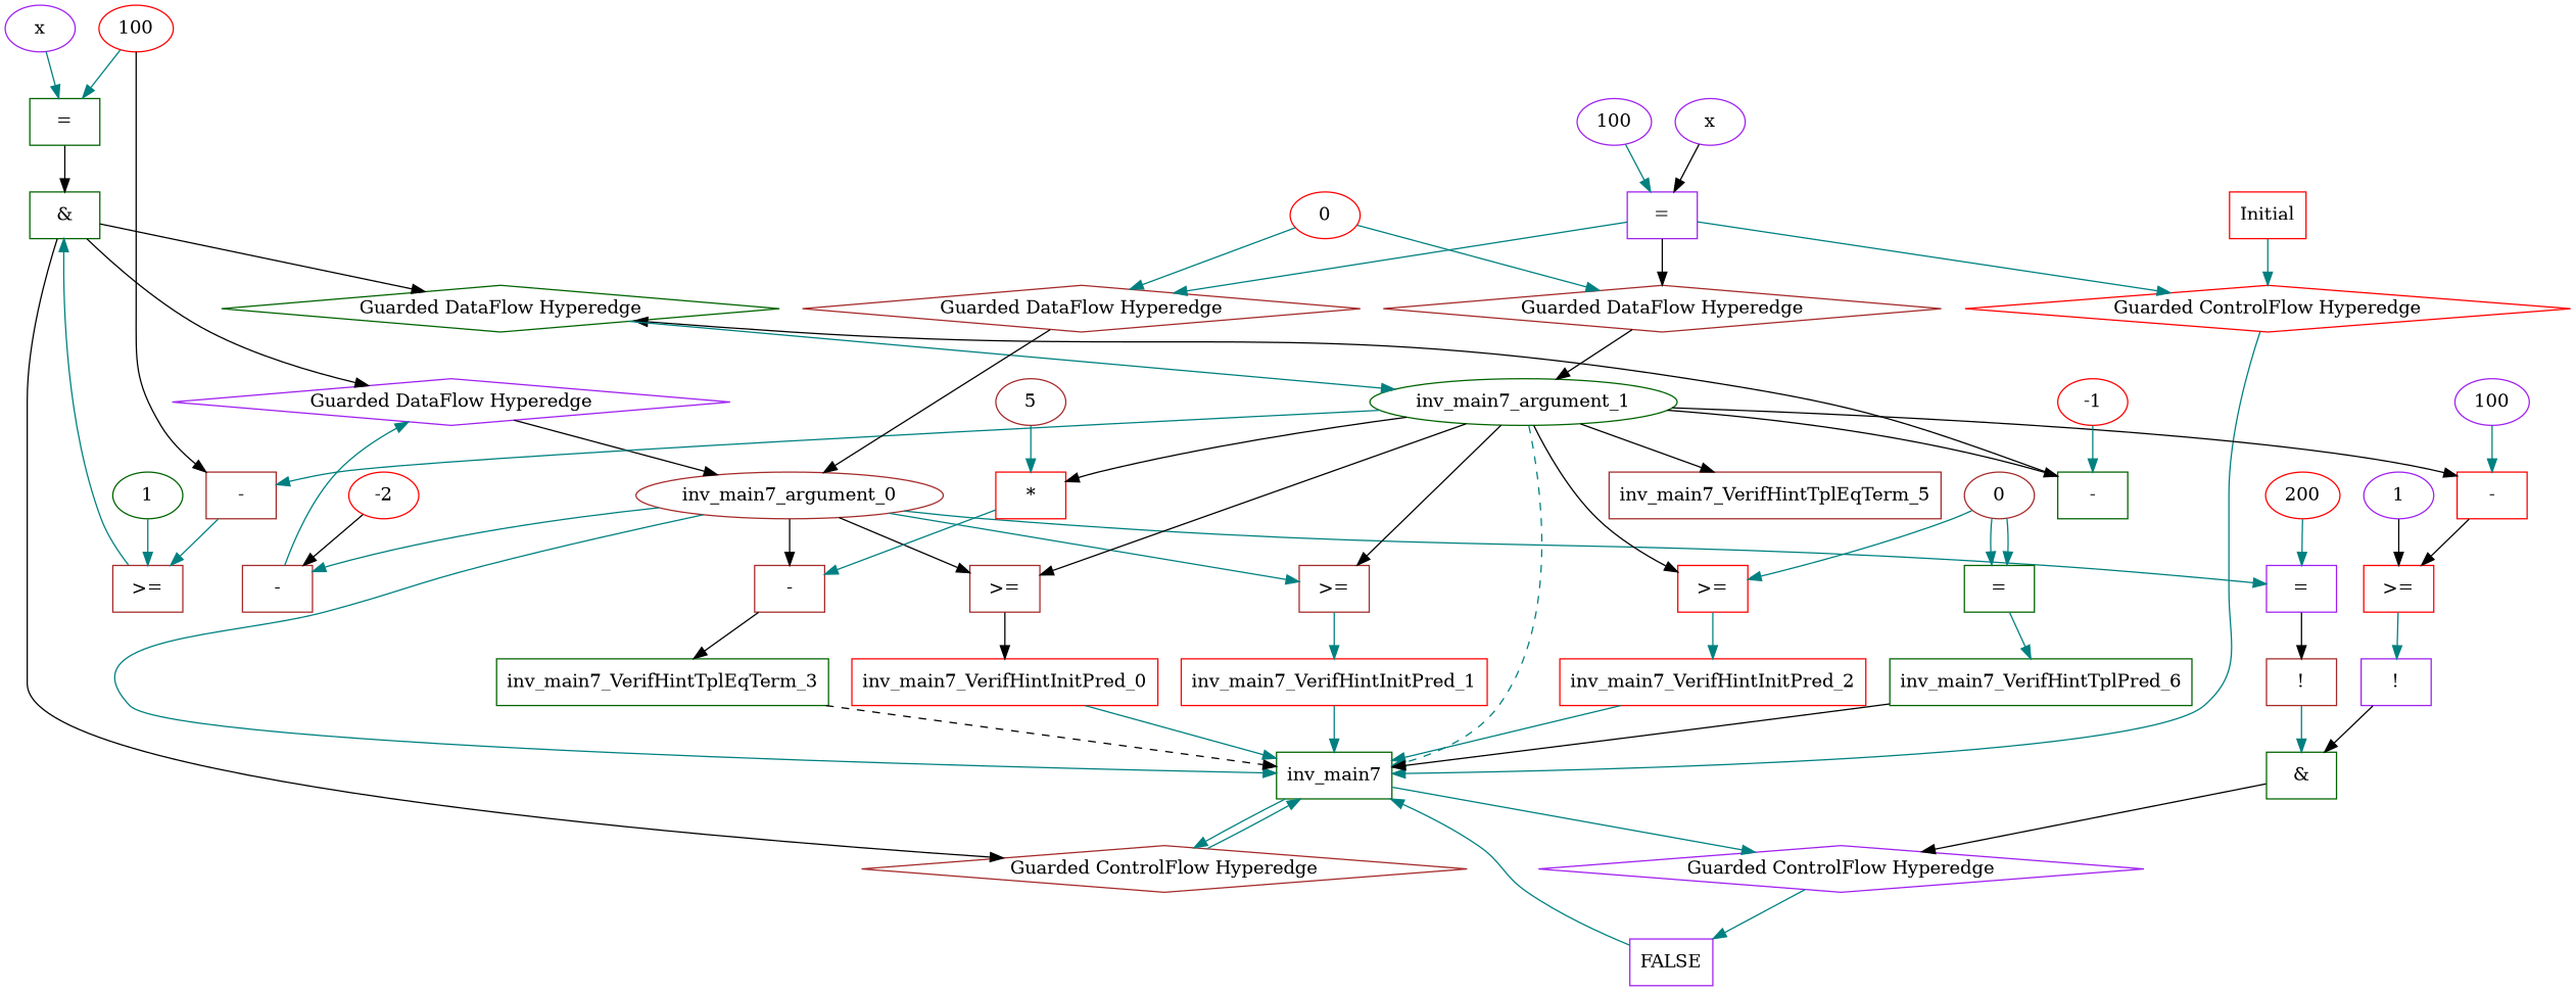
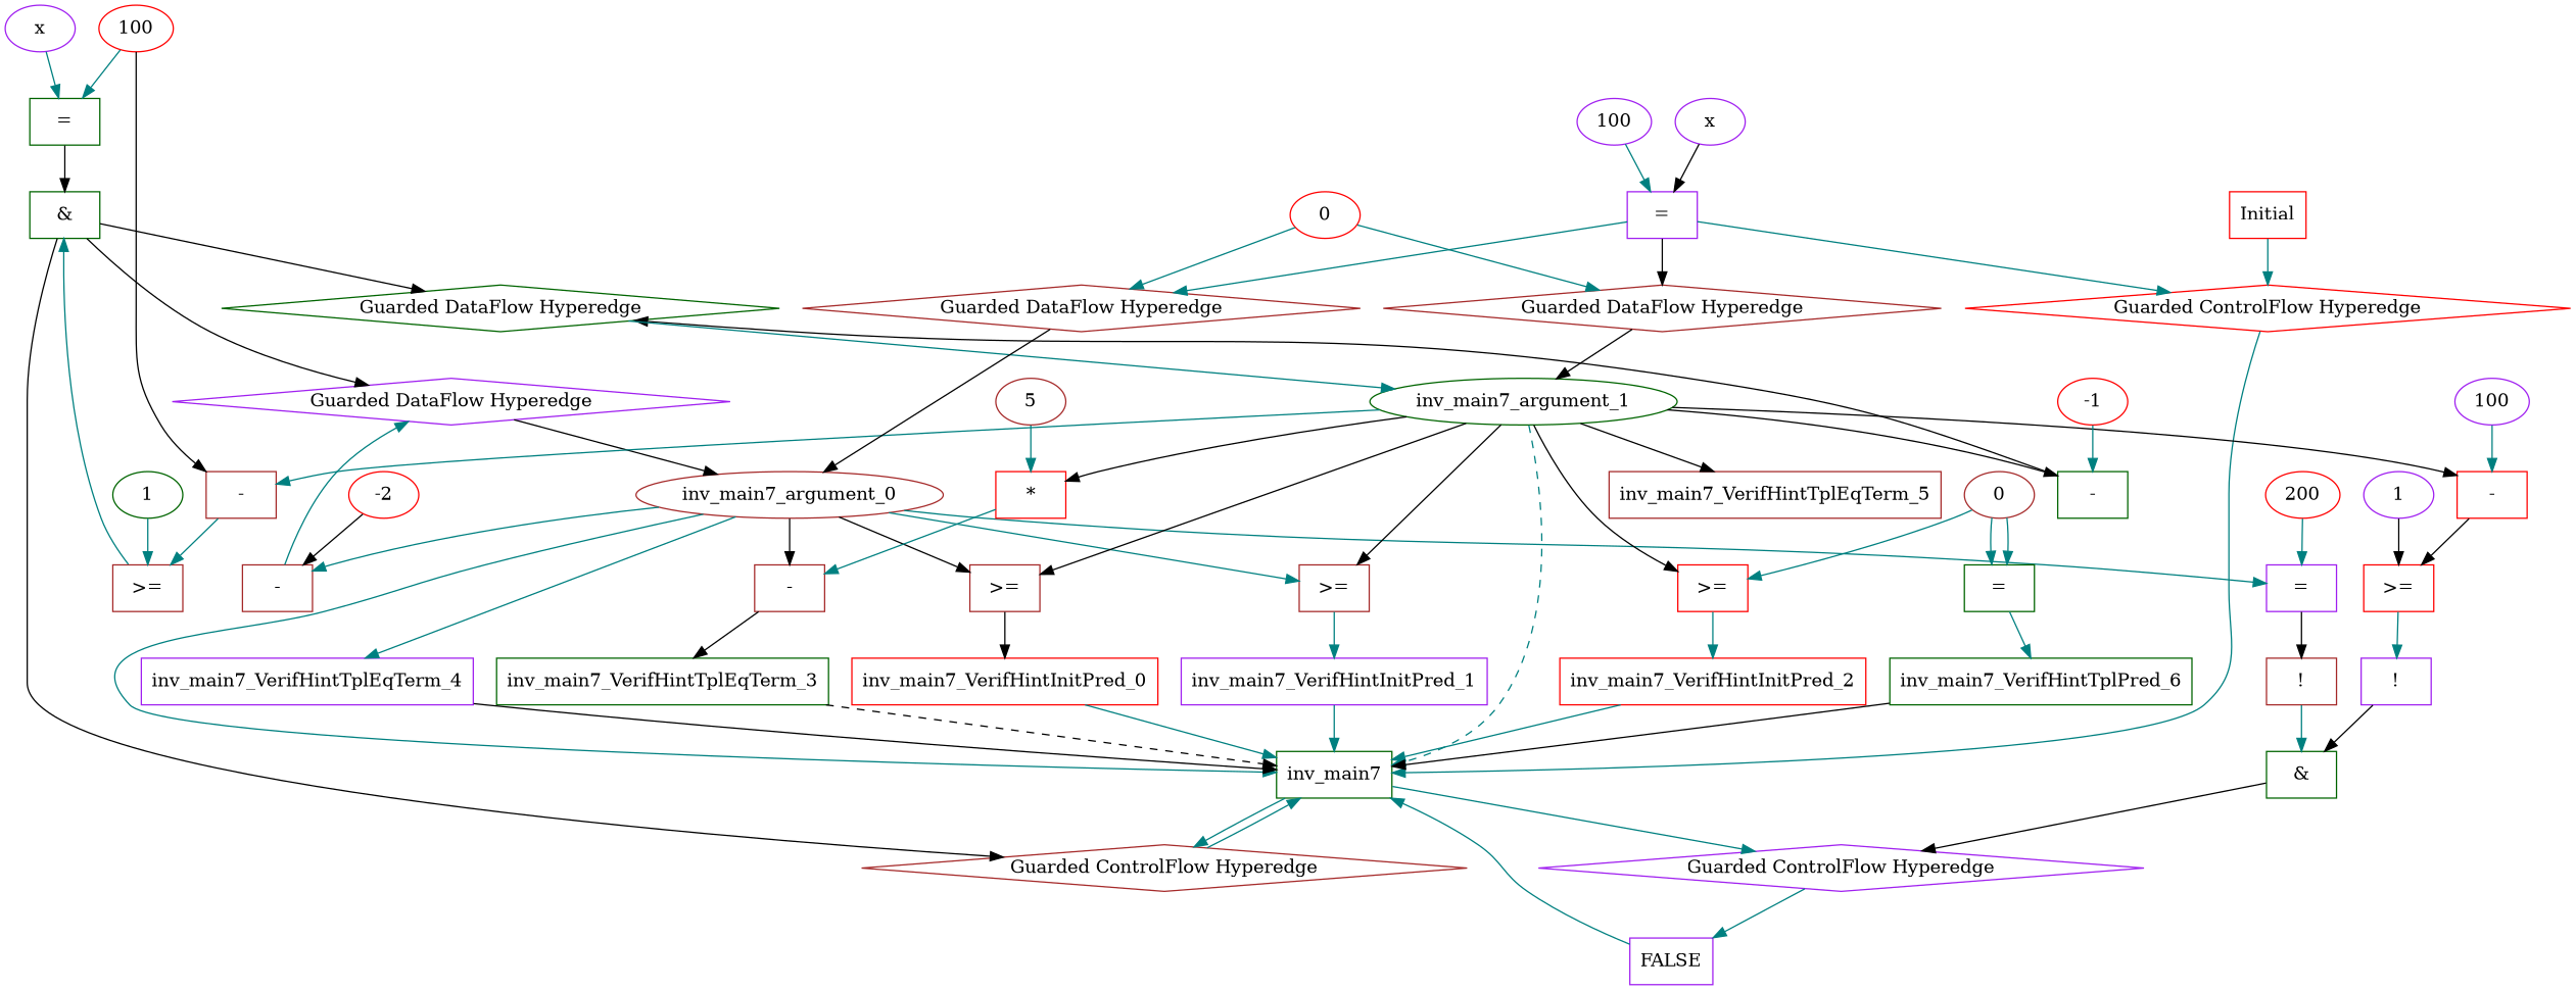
  digraph {
    node [color=brown shape=rect]
    edge [color=teal]
    n1 [color=darkgreen label=inv_main7]
    n2 [label="Guarded ControlFlow Hyperedge" shape=diamond]
    n3 [color=purple label="Guarded ControlFlow Hyperedge" shape=diamond]
    n4 [color=purple label=FALSE]
    n5 [color=red label=Initial]
    n6 [color=red label="Guarded ControlFlow Hyperedge" shape=diamond]
    n7 [label=inv_main7_argument_0 shape=oval]
    n8 [label="-"]
    n9 [color=purple label="="]
    n10 [label=">="]
    n11 [label=">="]
    n12 [label="-"]
+   n13 [color=purple label=inv_main7_VerifHintTplEqTerm_4]
    n14 [color=purple label="Guarded DataFlow Hyperedge" shape=diamond]
    n15 [label="!"]
    n16 [color=red label=inv_main7_VerifHintInitPred_0]
-   n17 [color=red label=inv_main7_VerifHintInitPred_1]
+   n17 [color=purple label=inv_main7_VerifHintInitPred_1]
    n18 [color=darkgreen label=inv_main7_VerifHintTplEqTerm_3]
    n19 [color=darkgreen label=inv_main7_argument_1 shape=oval]
    n20 [label="-"]
    n21 [color=darkgreen label="-"]
    n22 [color=red label="-"]
    n23 [color=red label=">="]
    n24 [color=red label="*"]
    n25 [label=inv_main7_VerifHintTplEqTerm_5]
    n26 [label=">="]
    n27 [color=darkgreen label="Guarded DataFlow Hyperedge" shape=diamond]
    n28 [color=red label=">="]
    n29 [color=red label=inv_main7_VerifHintInitPred_2]
    n30 [color=purple label="="]
    n31 [label="Guarded DataFlow Hyperedge" shape=diamond]
    n32 [label="Guarded DataFlow Hyperedge" shape=diamond]
    n33 [color=purple label=100 shape=""]
    n34 [color=purple label=x shape=""]
    n35 [color=red label=0 shape=""]
    n36 [color=darkgreen label="&"]
    n37 [color=red label=100 shape=""]
    n38 [color=darkgreen label="="]
    n39 [color=darkgreen label=1 shape=""]
    n40 [color=purple label=x shape=""]
    n41 [color=red label=-2 shape=""]
    n42 [color=red label=-1 shape=""]
    n43 [color=darkgreen label="&"]
    n44 [color=red label=200 shape=""]
    n45 [color=purple label="!"]
    n46 [color=purple label=100 shape=""]
    n47 [color=purple label=1 shape=""]
    n48 [label=0 shape=""]
    n49 [color=darkgreen label="="]
    n50 [color=darkgreen label=inv_main7_VerifHintTplPred_6]
    n51 [label=5 shape=""]
    n1 -> n2
    n1 -> n3
    n2 -> n1
    n3 -> n4
    n4 -> n1
    n5 -> n6
    n6 -> n1
    n7 -> n1 [style=solid]
    n7 -> n8
    n7 -> n9
    n7 -> n10 [color=black]
    n7 -> n11
    n7 -> n12 [color=black]
+   n7 -> n13
    n8 -> n14
    n9 -> n15 [color=black]
    n10 -> n16 [color=black]
    n11 -> n17
    n12 -> n18 [color=black]
+   n13 -> n1 [color=black]
    n14 -> n7 [color=black]
    n15 -> n43
    n16 -> n1
    n17 -> n1
    n18 -> n1 [color=black style=dashed]
    n19 -> n1 [style=dashed]
    n19 -> n10 [color=black]
    n19 -> n11 [color=black]
    n19 -> n20
    n19 -> n21 [color=black]
    n19 -> n22 [color=black]
    n19 -> n23 [color=black]
    n19 -> n24 [color=black]
    n19 -> n25 [color=black]
    n20 -> n26
    n21 -> n27 [color=black]
    n22 -> n28 [color=black]
    n23 -> n29
    n24 -> n12
    n26 -> n36
    n27 -> n19
    n28 -> n45
    n29 -> n1
    n30 -> n6
    n30 -> n31
    n30 -> n32 [color=black]
    n31 -> n7 [color=black]
    n32 -> n19 [color=black]
    n33 -> n30
    n34 -> n30 [color=black]
    n35 -> n31
    n35 -> n32
    n36 -> n2 [color=black]
    n36 -> n14 [color=black]
    n36 -> n27 [color=black]
    n37 -> n20 [color=black]
    n37 -> n38
    n38 -> n36 [color=black]
    n39 -> n26
    n40 -> n38
    n41 -> n8 [color=black]
    n42 -> n21
    n43 -> n3 [color=black]
    n44 -> n9
    n45 -> n43 [color=black]
    n46 -> n22
    n47 -> n28 [color=black]
    n48 -> n23
    n48 -> n49
    n48 -> n49
    n49 -> n50
    n50 -> n1 [color=black]
    n51 -> n24
  }
